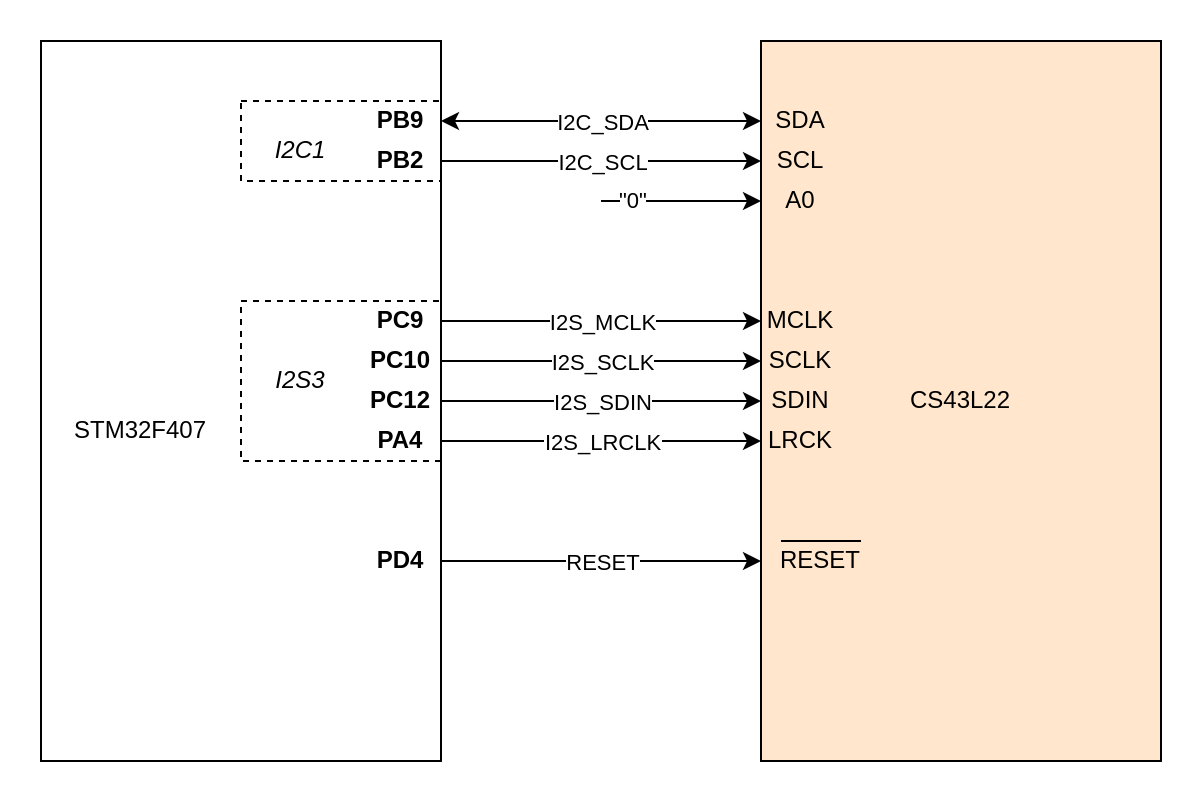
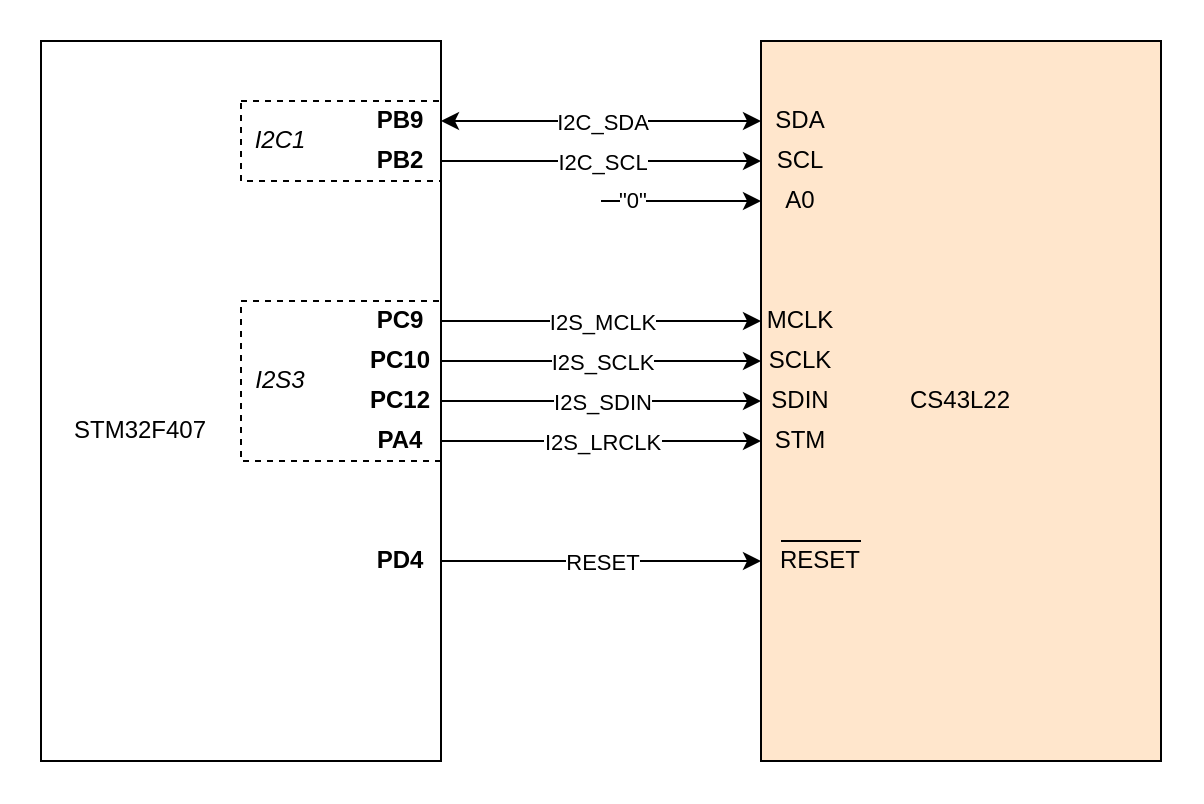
  <mxCell id="0" />
  <mxCell id="1" parent="0" />
  <mxCell id="2" value="" style="rounded=0;whiteSpace=wrap;html=1;" vertex="1" parent="1"><mxGeometry x="20" y="20" width="200" height="360" as="geometry" /></mxCell>
  <mxCell id="3" value="CS43L22" style="rounded=0;whiteSpace=wrap;html=1;fillColor=#ffe6cc;" vertex="1" parent="1"><mxGeometry x="380" y="20" width="200" height="360" as="geometry" /></mxCell>
  <mxCell id="4" value="" style="endArrow=classic;html=1;startArrow=none;startFill=0;endFill=1;" edge="1" parent="1"><mxGeometry width="50" height="50" relative="1" as="geometry"><mxPoint x="220" y="80" as="sourcePoint" /><mxPoint x="380" y="80" as="targetPoint" /></mxGeometry></mxCell>
  <mxCell id="5" value="I2C_SCL" style="edgeLabel;html=1;align=center;verticalAlign=middle;resizable=0;points=[];" vertex="1" connectable="0" parent="4"><mxGeometry x="0.312" y="-1" relative="1" as="geometry"><mxPoint x="-25" y="-1" as="offset" /></mxGeometry></mxCell>
  <mxCell id="6" value="" style="endArrow=classic;html=1;startArrow=classic;startFill=1;" edge="1" parent="1"><mxGeometry width="50" height="50" relative="1" as="geometry"><mxPoint x="220" y="60" as="sourcePoint" /><mxPoint x="380" y="60" as="targetPoint" /></mxGeometry></mxCell>
  <mxCell id="7" value="I2C_SDA" style="edgeLabel;html=1;align=center;verticalAlign=middle;resizable=0;points=[];" vertex="1" connectable="0" parent="6"><mxGeometry x="0.312" y="4" relative="1" as="geometry"><mxPoint x="-25" y="4" as="offset" /></mxGeometry></mxCell>
  <mxCell id="8" value="PB9" style="text;html=1;strokeColor=none;fillColor=none;align=center;verticalAlign=middle;whiteSpace=wrap;rounded=0;fontStyle=1" vertex="1" parent="1"><mxGeometry x="180" y="50" width="40" height="20" as="geometry" /></mxCell>
  <mxCell id="9" value="PB2" style="text;html=1;strokeColor=none;fillColor=none;align=center;verticalAlign=middle;whiteSpace=wrap;rounded=0;fontStyle=1" vertex="1" parent="1"><mxGeometry x="180" y="70" width="40" height="20" as="geometry" /></mxCell>
  <mxCell id="10" value="" style="endArrow=classic;html=1;startArrow=none;startFill=0;endFill=1;" edge="1" parent="1"><mxGeometry width="50" height="50" relative="1" as="geometry"><mxPoint x="220" y="160" as="sourcePoint" /><mxPoint x="380" y="160" as="targetPoint" /></mxGeometry></mxCell>
  <mxCell id="11" value="I2S_MCLK" style="edgeLabel;html=1;align=center;verticalAlign=middle;resizable=0;points=[];" vertex="1" connectable="0" parent="10"><mxGeometry x="0.312" y="-1" relative="1" as="geometry"><mxPoint x="-25" y="-1" as="offset" /></mxGeometry></mxCell>
  <mxCell id="12" value="PC9" style="text;html=1;strokeColor=none;fillColor=none;align=center;verticalAlign=middle;whiteSpace=wrap;rounded=0;fontStyle=1" vertex="1" parent="1"><mxGeometry x="180" y="150" width="40" height="20" as="geometry" /></mxCell>
  <mxCell id="13" value="" style="endArrow=classic;html=1;startArrow=none;startFill=0;endFill=1;" edge="1" parent="1"><mxGeometry width="50" height="50" relative="1" as="geometry"><mxPoint x="220" y="180" as="sourcePoint" /><mxPoint x="380" y="180" as="targetPoint" /></mxGeometry></mxCell>
  <mxCell id="14" value="I2S_SCLK" style="edgeLabel;html=1;align=center;verticalAlign=middle;resizable=0;points=[];" vertex="1" connectable="0" parent="13"><mxGeometry x="0.312" y="-1" relative="1" as="geometry"><mxPoint x="-25" y="-1" as="offset" /></mxGeometry></mxCell>
  <mxCell id="15" value="PC10" style="text;html=1;strokeColor=none;fillColor=none;align=center;verticalAlign=middle;whiteSpace=wrap;rounded=0;fontStyle=1" vertex="1" parent="1"><mxGeometry x="180" y="170" width="40" height="20" as="geometry" /></mxCell>
  <mxCell id="16" value="" style="endArrow=classic;html=1;startArrow=none;startFill=0;endFill=1;" edge="1" parent="1"><mxGeometry width="50" height="50" relative="1" as="geometry"><mxPoint x="220" y="200" as="sourcePoint" /><mxPoint x="380" y="200" as="targetPoint" /></mxGeometry></mxCell>
  <mxCell id="17" value="I2S_SDIN" style="edgeLabel;html=1;align=center;verticalAlign=middle;resizable=0;points=[];" vertex="1" connectable="0" parent="16"><mxGeometry x="0.312" y="-1" relative="1" as="geometry"><mxPoint x="-25" y="-1" as="offset" /></mxGeometry></mxCell>
  <mxCell id="18" value="PC12" style="text;html=1;strokeColor=none;fillColor=none;align=center;verticalAlign=middle;whiteSpace=wrap;rounded=0;fontStyle=1" vertex="1" parent="1"><mxGeometry x="180" y="190" width="40" height="20" as="geometry" /></mxCell>
  <mxCell id="19" value="" style="endArrow=classic;html=1;startArrow=none;startFill=0;endFill=1;" edge="1" parent="1"><mxGeometry width="50" height="50" relative="1" as="geometry"><mxPoint x="220" y="220" as="sourcePoint" /><mxPoint x="380" y="220" as="targetPoint" /></mxGeometry></mxCell>
  <mxCell id="20" value="I2S_LRCLK" style="edgeLabel;html=1;align=center;verticalAlign=middle;resizable=0;points=[];" vertex="1" connectable="0" parent="19"><mxGeometry x="0.312" y="-1" relative="1" as="geometry"><mxPoint x="-25" y="-1" as="offset" /></mxGeometry></mxCell>
  <mxCell id="21" value="PA4" style="text;html=1;strokeColor=none;fillColor=none;align=center;verticalAlign=middle;whiteSpace=wrap;rounded=0;fontStyle=1" vertex="1" parent="1"><mxGeometry x="180" y="210" width="40" height="20" as="geometry" /></mxCell>
  <mxCell id="22" value="" style="endArrow=classic;html=1;startArrow=none;startFill=0;endFill=1;" edge="1" parent="1"><mxGeometry width="50" height="50" relative="1" as="geometry"><mxPoint x="220" y="280" as="sourcePoint" /><mxPoint x="380" y="280" as="targetPoint" /></mxGeometry></mxCell>
  <mxCell id="23" value="RESET" style="edgeLabel;html=1;align=center;verticalAlign=middle;resizable=0;points=[];" vertex="1" connectable="0" parent="22"><mxGeometry x="0.312" y="-1" relative="1" as="geometry"><mxPoint x="-25" y="-1" as="offset" /></mxGeometry></mxCell>
  <mxCell id="24" value="PD4" style="text;html=1;strokeColor=none;fillColor=none;align=center;verticalAlign=middle;whiteSpace=wrap;rounded=0;fontStyle=1" vertex="1" parent="1"><mxGeometry x="180" y="270" width="40" height="20" as="geometry" /></mxCell>
  <mxCell id="25" value="SDA" style="text;html=1;strokeColor=none;fillColor=none;align=center;verticalAlign=middle;whiteSpace=wrap;rounded=0;" vertex="1" parent="1"><mxGeometry x="380" y="50" width="40" height="20" as="geometry" /></mxCell>
  <mxCell id="26" value="SCL" style="text;html=1;strokeColor=none;fillColor=none;align=center;verticalAlign=middle;whiteSpace=wrap;rounded=0;" vertex="1" parent="1"><mxGeometry x="380" y="70" width="40" height="20" as="geometry" /></mxCell>
  <mxCell id="27" value="MCLK" style="text;html=1;strokeColor=none;fillColor=none;align=center;verticalAlign=middle;whiteSpace=wrap;rounded=0;" vertex="1" parent="1"><mxGeometry x="380" y="150" width="40" height="20" as="geometry" /></mxCell>
  <mxCell id="28" value="SCLK" style="text;html=1;strokeColor=none;fillColor=none;align=center;verticalAlign=middle;whiteSpace=wrap;rounded=0;" vertex="1" parent="1"><mxGeometry x="380" y="170" width="40" height="20" as="geometry" /></mxCell>
  <mxCell id="29" value="SDIN" style="text;html=1;strokeColor=none;fillColor=none;align=center;verticalAlign=middle;whiteSpace=wrap;rounded=0;" vertex="1" parent="1"><mxGeometry x="380" y="190" width="40" height="20" as="geometry" /></mxCell>
- <mxCell id="30" value="LRCK" style="text;html=1;strokeColor=none;fillColor=none;align=center;verticalAlign=middle;whiteSpace=wrap;rounded=0;" vertex="1" parent="1"><mxGeometry x="380" y="210" width="40" height="20" as="geometry" /></mxCell>
+ <mxCell id="30" value="STM" style="text;html=1;strokeColor=none;fillColor=none;align=center;verticalAlign=middle;whiteSpace=wrap;rounded=0;" vertex="1" parent="1"><mxGeometry x="380" y="210" width="40" height="20" as="geometry" /></mxCell>
  <mxCell id="31" value="" style="group" vertex="1" connectable="0" parent="1"><mxGeometry x="390" y="270" width="40" height="20" as="geometry" /></mxCell>
  <mxCell id="32" value="RESET" style="text;fillColor=none;align=center;verticalAlign=middle;rounded=0;labelBorderColor=none;horizontal=1;spacingLeft=0;html=1;whiteSpace=wrap;" vertex="1" parent="31"><mxGeometry width="40" height="20" as="geometry" /></mxCell>
  <mxCell id="33" value="" style="endArrow=none;html=1;" edge="1" parent="31"><mxGeometry width="50" height="50" relative="1" as="geometry"><mxPoint as="sourcePoint" /><mxPoint x="40" as="targetPoint" /></mxGeometry></mxCell>
  <mxCell id="34" value="" style="endArrow=classic;html=1;" edge="1" parent="1"><mxGeometry width="50" height="50" relative="1" as="geometry"><mxPoint x="300" y="100" as="sourcePoint" /><mxPoint x="380" y="100" as="targetPoint" /></mxGeometry></mxCell>
  <mxCell id="35" value="&quot;0&quot;" style="edgeLabel;html=1;align=center;verticalAlign=middle;resizable=0;points=[];" vertex="1" connectable="0" parent="34"><mxGeometry x="-0.625" y="1" relative="1" as="geometry"><mxPoint as="offset" /></mxGeometry></mxCell>
  <mxCell id="36" value="A0" style="text;html=1;strokeColor=none;fillColor=none;align=center;verticalAlign=middle;whiteSpace=wrap;rounded=0;" vertex="1" parent="1"><mxGeometry x="380" y="90" width="40" height="20" as="geometry" /></mxCell>
  <mxCell id="37" value="" style="rounded=0;whiteSpace=wrap;html=1;strokeColor=#000000;gradientColor=none;dashed=1;fillColor=none;" vertex="1" parent="1"><mxGeometry x="120" y="50" width="100" height="40" as="geometry" /></mxCell>
  <mxCell id="38" value="STM32F407" style="text;html=1;strokeColor=none;fillColor=none;align=center;verticalAlign=middle;whiteSpace=wrap;rounded=0;dashed=1;" vertex="1" parent="1"><mxGeometry x="35" y="205" width="70" height="20" as="geometry" /></mxCell>
- <mxCell id="39" value="I2C1" style="text;html=1;strokeColor=none;fillColor=none;align=center;verticalAlign=middle;whiteSpace=wrap;rounded=0;dashed=1;fontStyle=2" vertex="1" parent="1"><mxGeometry x="130" y="65" width="40" height="20" as="geometry" /></mxCell>
+ <mxCell id="39" value="I2C1" style="text;html=1;strokeColor=none;fillColor=none;align=center;verticalAlign=middle;whiteSpace=wrap;rounded=0;dashed=1;fontStyle=2" vertex="1" parent="1"><mxGeometry x="120" y="60" width="40" height="20" as="geometry" /></mxCell>
  <mxCell id="40" value="" style="rounded=0;whiteSpace=wrap;html=1;strokeColor=#000000;gradientColor=none;dashed=1;fillColor=none;" vertex="1" parent="1"><mxGeometry x="120" y="150" width="100" height="80" as="geometry" /></mxCell>
- <mxCell id="41" value="I2S3" style="text;html=1;strokeColor=none;fillColor=none;align=center;verticalAlign=middle;whiteSpace=wrap;rounded=0;dashed=1;fontStyle=2" vertex="1" parent="1"><mxGeometry x="130" y="180" width="40" height="20" as="geometry" /></mxCell>
+ <mxCell id="41" value="I2S3" style="text;html=1;strokeColor=none;fillColor=none;align=center;verticalAlign=middle;whiteSpace=wrap;rounded=0;dashed=1;fontStyle=2" vertex="1" parent="1"><mxGeometry x="120" y="180" width="40" height="20" as="geometry" /></mxCell>
